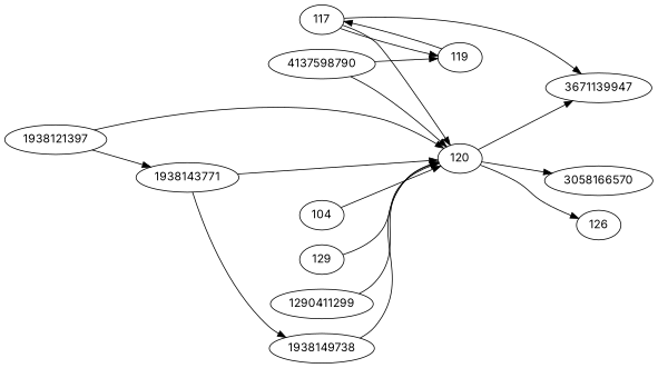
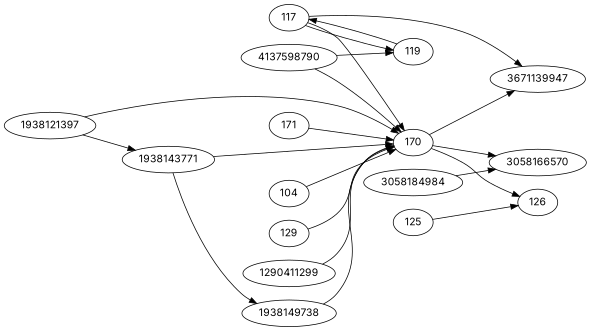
  strict digraph {
    fontname=Inter
    rankdir=LR
    node [fontname=Inter]
    edge [fontname=Inter]
    129
-   120
+   120 [label=170]
    n3 [label=3671139947]
    3058166570
    126
    1290411299
    n7 [label=1938143771]
    1938149738
    4137598790
    119
    117
+   171
    n13 [label=1938121397]
    n14 [label=104]
+   3058184984
+   125
    129 -> 120
    120 -> n3
    120 -> 3058166570
    120 -> 126
    1290411299 -> 120
    n7 -> 120
    n7 -> 1938149738
    1938149738 -> 120
    4137598790 -> 120
    4137598790 -> 119
    119 -> 117
    117 -> 120
    117 -> n3
    117 -> 119
+   171 -> 120
    n13 -> 120
    n13 -> n7
    n14 -> 120
+   3058184984 -> 3058166570
+   125 -> 126
  }
